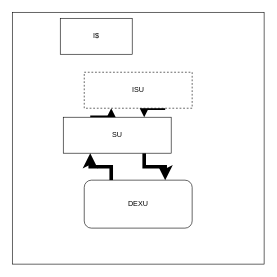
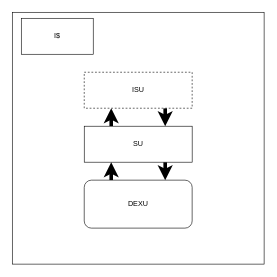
  <mxCell id="0" />
  <mxCell id="1" parent="0" />
  <mxCell id="2" value="&lt;p style=&quot;line-height: 120%&quot;&gt;&lt;br&gt;&lt;/p&gt;" style="rounded=0;whiteSpace=wrap;html=1;align=left;" vertex="1" parent="1"><mxGeometry x="20" y="20" width="420" height="420" as="geometry" /></mxCell>
- <mxCell id="3" value="I$" style="rounded=0;whiteSpace=wrap;html=1;" vertex="1" parent="1"><mxGeometry x="100" y="30" width="120" height="60" as="geometry" /></mxCell>
+ <mxCell id="3" value="I$" style="rounded=0;whiteSpace=wrap;html=1;" vertex="1" parent="1"><mxGeometry x="35" y="30" width="120" height="60" as="geometry" /></mxCell>
  <mxCell id="4" style="edgeStyle=orthogonalEdgeStyle;rounded=0;orthogonalLoop=1;jettySize=auto;html=1;exitX=0.75;exitY=1;exitDx=0;exitDy=0;entryX=0.75;entryY=0;entryDx=0;entryDy=0;strokeWidth=6;" edge="1" parent="1" source="5" target="8"><mxGeometry relative="1" as="geometry" /></mxCell>
  <mxCell id="5" value="ISU" style="rounded=0;whiteSpace=wrap;html=1;dashed=1;" vertex="1" parent="1"><mxGeometry x="140" y="120" width="180" height="60" as="geometry" /></mxCell>
  <mxCell id="6" style="edgeStyle=orthogonalEdgeStyle;rounded=0;orthogonalLoop=1;jettySize=auto;html=1;exitX=0.25;exitY=0;exitDx=0;exitDy=0;entryX=0.25;entryY=1;entryDx=0;entryDy=0;strokeWidth=6;" edge="1" parent="1" source="8" target="5"><mxGeometry relative="1" as="geometry" /></mxCell>
  <mxCell id="7" style="edgeStyle=orthogonalEdgeStyle;rounded=0;orthogonalLoop=1;jettySize=auto;html=1;exitX=0.75;exitY=1;exitDx=0;exitDy=0;entryX=0.75;entryY=0;entryDx=0;entryDy=0;strokeWidth=6;" edge="1" parent="1" source="8" target="10"><mxGeometry relative="1" as="geometry" /></mxCell>
- <mxCell id="8" value="SU" style="rounded=0;whiteSpace=wrap;html=1;" vertex="1" parent="1"><mxGeometry x="105" y="195" width="180" height="60" as="geometry" /></mxCell>
+ <mxCell id="8" value="SU" style="rounded=0;whiteSpace=wrap;html=1;" vertex="1" parent="1"><mxGeometry x="140" y="210" width="180" height="60" as="geometry" /></mxCell>
  <mxCell id="9" style="edgeStyle=orthogonalEdgeStyle;rounded=0;orthogonalLoop=1;jettySize=auto;html=1;exitX=0.25;exitY=0;exitDx=0;exitDy=0;entryX=0.25;entryY=1;entryDx=0;entryDy=0;strokeWidth=6;" edge="1" parent="1" source="10" target="8"><mxGeometry relative="1" as="geometry" /></mxCell>
  <mxCell id="10" value="DEXU" style="whiteSpace=wrap;html=1;rounded=1;" vertex="1" parent="1"><mxGeometry x="140" y="300" width="180" height="80" as="geometry" /></mxCell>
